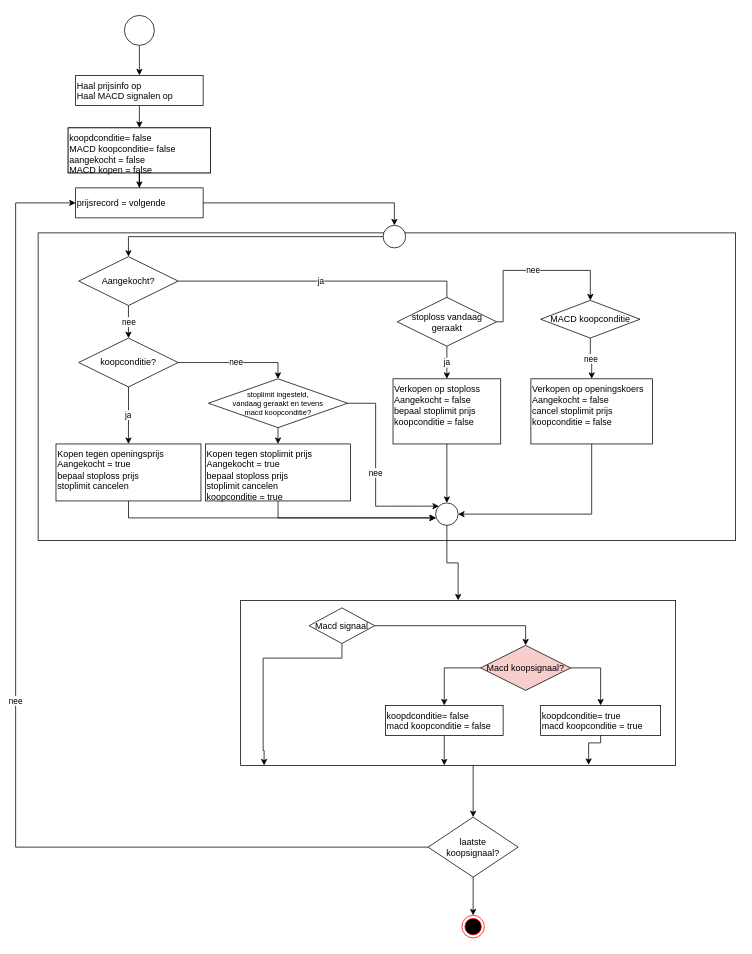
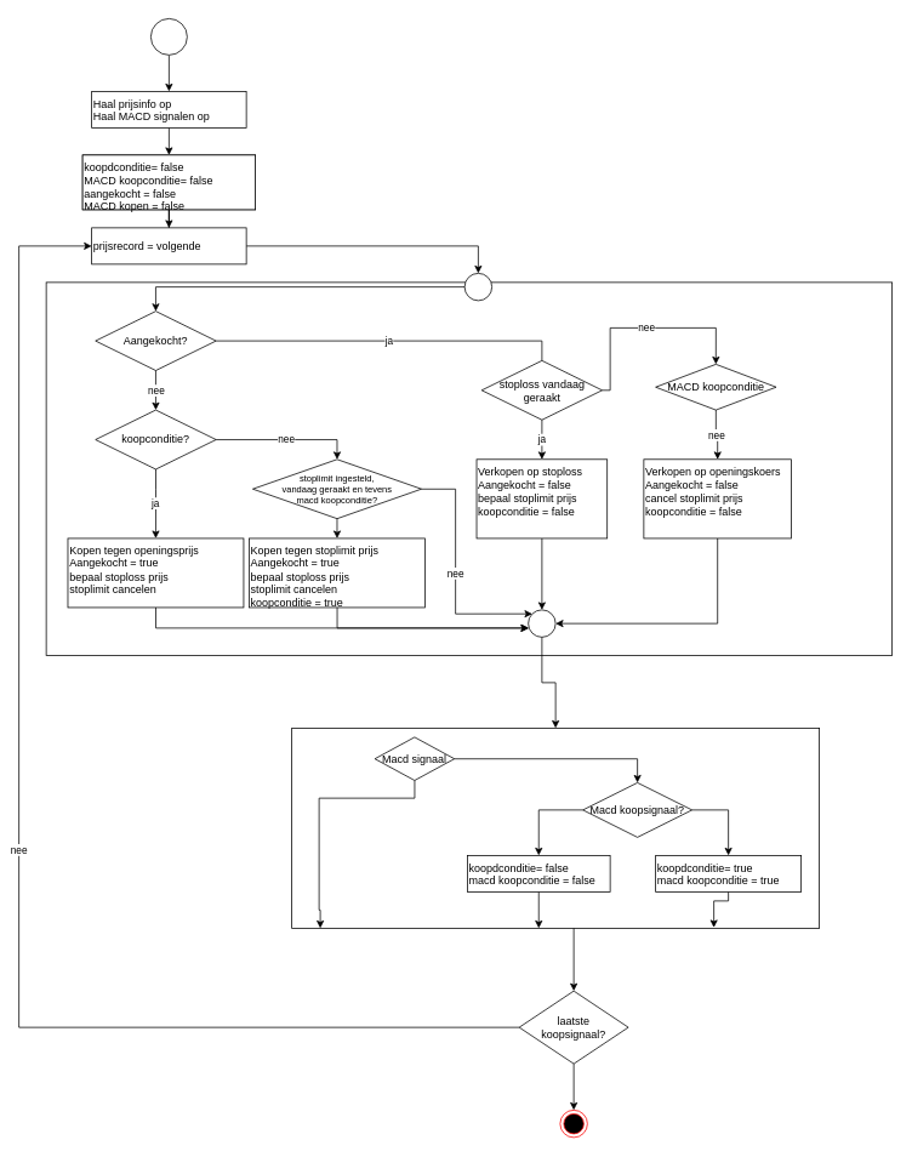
  <mxCell id="0" />
  <mxCell id="1" parent="0" />
  <mxCell id="2" style="edgeStyle=orthogonalEdgeStyle;rounded=0;orthogonalLoop=1;jettySize=auto;html=1;entryX=0.5;entryY=0;entryDx=0;entryDy=0;exitX=0.5;exitY=1;exitDx=0;exitDy=0;" edge="1" parent="1" source="11" target="7"><mxGeometry relative="1" as="geometry"><mxPoint x="185" y="110" as="sourcePoint" /></mxGeometry></mxCell>
  <mxCell id="3" value="nee" style="edgeStyle=orthogonalEdgeStyle;rounded=0;orthogonalLoop=1;jettySize=auto;html=1;exitX=0;exitY=0.5;exitDx=0;exitDy=0;entryX=0;entryY=0.5;entryDx=0;entryDy=0;" edge="1" parent="1" source="5" target="9"><mxGeometry relative="1" as="geometry"><Array as="points"><mxPoint x="20" y="1129" /><mxPoint x="20" y="270" /></Array></mxGeometry></mxCell>
  <mxCell id="4" style="edgeStyle=orthogonalEdgeStyle;rounded=0;orthogonalLoop=1;jettySize=auto;html=1;entryX=0.5;entryY=0;entryDx=0;entryDy=0;fontColor=#000000;" edge="1" parent="1" source="5" target="10"><mxGeometry relative="1" as="geometry" /></mxCell>
  <mxCell id="5" value="&lt;div&gt;laatste &lt;br&gt;&lt;/div&gt;&lt;div&gt;koopsignaal?&lt;/div&gt;" style="rhombus;whiteSpace=wrap;html=1;" vertex="1" parent="1"><mxGeometry x="570" y="1089" width="120" height="80" as="geometry" /></mxCell>
  <mxCell id="6" style="edgeStyle=orthogonalEdgeStyle;rounded=0;orthogonalLoop=1;jettySize=auto;html=1;entryX=0.5;entryY=0;entryDx=0;entryDy=0;" edge="1" parent="1" source="7" target="9"><mxGeometry relative="1" as="geometry" /></mxCell>
  <mxCell id="7" value="&lt;div&gt;aankoopconditie = false&lt;/div&gt;&lt;div&gt;MACD_aankoopconditie = false&lt;/div&gt;&lt;div&gt;aangekocht = false&lt;br&gt;&lt;/div&gt;" style="rounded=0;whiteSpace=wrap;html=1;align=left;verticalAlign=top;" vertex="1" parent="1"><mxGeometry x="90" y="170" width="190" height="60" as="geometry" /></mxCell>
  <mxCell id="8" style="edgeStyle=orthogonalEdgeStyle;rounded=0;orthogonalLoop=1;jettySize=auto;html=1;entryX=0.5;entryY=0;entryDx=0;entryDy=0;fontColor=#000000;" edge="1" parent="1" source="9" target="54"><mxGeometry relative="1" as="geometry" /></mxCell>
  <mxCell id="9" value="prijsrecord = volgende" style="rounded=0;whiteSpace=wrap;html=1;align=left;" vertex="1" parent="1"><mxGeometry x="100" y="250" width="170" height="40" as="geometry" /></mxCell>
  <mxCell id="10" value="" style="ellipse;html=1;shape=endState;fillColor=#000000;strokeColor=#ff0000;labelBackgroundColor=none;fontColor=#000000;align=left;" vertex="1" parent="1"><mxGeometry x="615" y="1220" width="30" height="30" as="geometry" /></mxCell>
  <mxCell id="11" value="&lt;div&gt;Haal prijsinfo op&lt;/div&gt;&lt;div&gt;Haal MACD signalen op&lt;br&gt;&lt;/div&gt;" style="rounded=0;whiteSpace=wrap;html=1;align=left;verticalAlign=top;" vertex="1" parent="1"><mxGeometry x="100" y="100" width="170" height="40" as="geometry" /></mxCell>
  <mxCell id="12" value="&lt;div&gt;koopdconditie= false&lt;/div&gt;&lt;div&gt;MACD koopconditie= false&lt;/div&gt;&lt;div&gt;aangekocht = false&lt;/div&gt;&lt;div&gt;MACD kopen = false&lt;br&gt;&lt;/div&gt;" style="rounded=0;whiteSpace=wrap;html=1;align=left;verticalAlign=top;" vertex="1" parent="1"><mxGeometry x="90" y="170" width="190" height="60" as="geometry" /></mxCell>
  <mxCell id="13" value="" style="group" vertex="1" connectable="0" parent="1"><mxGeometry x="320" y="800" width="620" height="280" as="geometry" /></mxCell>
  <mxCell id="14" value="" style="rounded=0;whiteSpace=wrap;html=1;labelBackgroundColor=none;fontColor=#000000;align=left;" vertex="1" parent="13"><mxGeometry width="580" height="220" as="geometry" /></mxCell>
  <mxCell id="15" style="edgeStyle=orthogonalEdgeStyle;rounded=0;orthogonalLoop=1;jettySize=auto;html=1;fontColor=#000000;entryX=0.054;entryY=1;entryDx=0;entryDy=0;entryPerimeter=0;" edge="1" parent="13" source="16" target="14"><mxGeometry relative="1" as="geometry"><mxPoint x="30" y="190" as="targetPoint" /><Array as="points"><mxPoint x="135" y="77" /><mxPoint x="30" y="77" /><mxPoint x="30" y="200" /><mxPoint x="31" y="200" /></Array></mxGeometry></mxCell>
  <mxCell id="16" value="Macd signaal" style="rhombus;whiteSpace=wrap;html=1;direction=south;" vertex="1" parent="13"><mxGeometry x="91.25" y="10" width="87.5" height="47.5" as="geometry" /></mxCell>
  <mxCell id="17" style="edgeStyle=orthogonalEdgeStyle;rounded=0;orthogonalLoop=1;jettySize=auto;html=1;entryX=0.8;entryY=0.997;entryDx=0;entryDy=0;entryPerimeter=0;fontColor=#000000;" edge="1" parent="13" source="18" target="14"><mxGeometry relative="1" as="geometry"><Array as="points"><mxPoint x="480" y="190" /><mxPoint x="464" y="190" /></Array></mxGeometry></mxCell>
  <mxCell id="18" value="&lt;div&gt;koopdconditie= true&lt;/div&gt;&lt;div&gt;macd koopconditie = true&lt;br&gt;&lt;/div&gt;" style="rounded=0;whiteSpace=wrap;html=1;align=left;verticalAlign=top;" vertex="1" parent="13"><mxGeometry x="400" y="140" width="160" height="40" as="geometry" /></mxCell>
- <mxCell id="19" value="Macd koopsignaal?" style="rhombus;whiteSpace=wrap;html=1;fillColor=#f8cecc;" vertex="1" parent="13"><mxGeometry x="320" y="60" width="120" height="60" as="geometry" /></mxCell>
+ <mxCell id="19" value="Macd koopsignaal?" style="rhombus;whiteSpace=wrap;html=1;" vertex="1" parent="13"><mxGeometry x="320" y="60" width="120" height="60" as="geometry" /></mxCell>
  <mxCell id="20" style="edgeStyle=orthogonalEdgeStyle;rounded=0;orthogonalLoop=1;jettySize=auto;html=1;entryX=0.5;entryY=0;entryDx=0;entryDy=0;fontColor=#000000;" edge="1" parent="13" source="16" target="19"><mxGeometry relative="1" as="geometry" /></mxCell>
  <mxCell id="21" style="edgeStyle=orthogonalEdgeStyle;rounded=0;orthogonalLoop=1;jettySize=auto;html=1;entryX=0.5;entryY=0;entryDx=0;entryDy=0;fontColor=#000000;exitX=1;exitY=0.5;exitDx=0;exitDy=0;" edge="1" parent="13" source="19" target="18"><mxGeometry relative="1" as="geometry" /></mxCell>
  <mxCell id="22" style="edgeStyle=orthogonalEdgeStyle;rounded=0;orthogonalLoop=1;jettySize=auto;html=1;fontColor=#000000;exitX=0.5;exitY=1;exitDx=0;exitDy=0;" edge="1" parent="13" source="23" target="14"><mxGeometry relative="1" as="geometry"><Array as="points"><mxPoint x="271" y="200" /><mxPoint x="290" y="200" /></Array></mxGeometry></mxCell>
  <mxCell id="23" value="&lt;div&gt;koopdconditie= false&lt;/div&gt;&lt;div&gt;macd koopconditie = false&lt;br&gt;&lt;/div&gt;" style="rounded=0;whiteSpace=wrap;html=1;align=left;verticalAlign=top;" vertex="1" parent="13"><mxGeometry x="193" y="140" width="157" height="40" as="geometry" /></mxCell>
  <mxCell id="24" style="edgeStyle=orthogonalEdgeStyle;rounded=0;orthogonalLoop=1;jettySize=auto;html=1;fontColor=#000000;exitX=0;exitY=0.5;exitDx=0;exitDy=0;" edge="1" parent="13" source="19" target="23"><mxGeometry relative="1" as="geometry" /></mxCell>
  <mxCell id="25" value="" style="group" vertex="1" connectable="0" parent="1"><mxGeometry x="60" y="320" width="920" height="400" as="geometry" /></mxCell>
  <mxCell id="26" value="" style="rounded=0;whiteSpace=wrap;html=1;labelBackgroundColor=none;fontColor=#000000;align=left;" vertex="1" parent="25"><mxGeometry x="-10" y="-10" width="930" height="410" as="geometry" /></mxCell>
  <mxCell id="27" value="Aangekocht?" style="rhombus;whiteSpace=wrap;html=1;" vertex="1" parent="25"><mxGeometry x="44.179" y="21.714" width="132.537" height="65.143" as="geometry" /></mxCell>
  <mxCell id="28" value="nee" style="edgeStyle=orthogonalEdgeStyle;rounded=0;orthogonalLoop=1;jettySize=auto;html=1;fontColor=#000000;exitX=0.5;exitY=1;exitDx=0;exitDy=0;" edge="1" parent="25" source="27" target="29"><mxGeometry relative="1" as="geometry" /></mxCell>
  <mxCell id="29" value="koopconditie?" style="rhombus;whiteSpace=wrap;html=1;" vertex="1" parent="25"><mxGeometry x="44.179" y="130.286" width="132.537" height="65.143" as="geometry" /></mxCell>
  <mxCell id="30" style="edgeStyle=orthogonalEdgeStyle;rounded=0;orthogonalLoop=1;jettySize=auto;html=1;fontColor=#000000;" edge="1" parent="25" source="31" target="49"><mxGeometry relative="1" as="geometry"><Array as="points"><mxPoint x="110" y="370" /></Array></mxGeometry></mxCell>
  <mxCell id="31" value="&lt;div&gt;Kopen tegen openingsprijs&lt;br&gt;&lt;/div&gt;&lt;div&gt;Aangekocht = true&lt;/div&gt;&lt;div&gt;bepaal stoploss prijs&lt;/div&gt;&lt;div&gt;stoplimit cancelen&lt;/div&gt;" style="rounded=0;whiteSpace=wrap;html=1;align=left;verticalAlign=top;" vertex="1" parent="25"><mxGeometry x="13.806" y="271.429" width="193.284" height="76" as="geometry" /></mxCell>
  <mxCell id="32" value="ja" style="edgeStyle=orthogonalEdgeStyle;rounded=0;orthogonalLoop=1;jettySize=auto;html=1;entryX=0.5;entryY=0;entryDx=0;entryDy=0;fontColor=#000000;" edge="1" parent="25" source="29" target="31"><mxGeometry x="55.224" y="141.143" as="geometry"><mxPoint x="468.299" y="401.714" as="targetPoint" /><Array as="points"><mxPoint x="110.448" y="217.143" /><mxPoint x="110.448" y="217.143" /></Array></mxGeometry></mxCell>
  <mxCell id="33" value="nee" style="edgeStyle=orthogonalEdgeStyle;rounded=0;orthogonalLoop=1;jettySize=auto;html=1;entryX=0.5;entryY=0;entryDx=0;entryDy=0;fontColor=#000000;" edge="1" parent="25" source="34" target="46"><mxGeometry relative="1" as="geometry"><Array as="points"><mxPoint x="610" y="109" /><mxPoint x="610" y="40" /><mxPoint x="726" y="40" /></Array></mxGeometry></mxCell>
  <mxCell id="34" value="&lt;div&gt;stoploss vandaag&lt;/div&gt;&lt;div&gt;geraakt&lt;br&gt;&lt;/div&gt;" style="rhombus;whiteSpace=wrap;html=1;" vertex="1" parent="25"><mxGeometry x="468.727" y="76" width="132.537" height="65.143" as="geometry" /></mxCell>
  <mxCell id="35" value="ja" style="edgeStyle=orthogonalEdgeStyle;rounded=0;orthogonalLoop=1;jettySize=auto;html=1;entryX=0.5;entryY=0;entryDx=0;entryDy=0;fontColor=#000000;endArrow=none;" edge="1" parent="25" source="27" target="34"><mxGeometry relative="1" as="geometry" /></mxCell>
  <mxCell id="36" style="edgeStyle=orthogonalEdgeStyle;rounded=0;orthogonalLoop=1;jettySize=auto;html=1;entryX=0.5;entryY=0;entryDx=0;entryDy=0;fontColor=#000000;" edge="1" parent="25" source="37" target="49"><mxGeometry relative="1" as="geometry" /></mxCell>
  <mxCell id="37" value="&lt;div&gt;Verkopen op stoploss&lt;br&gt;&lt;/div&gt;&lt;div&gt;Aangekocht = false&lt;/div&gt;&lt;div&gt;bepaal stoplimit prijs&lt;/div&gt;&lt;div&gt;koopconditie = false&lt;br&gt;&lt;/div&gt;" style="rounded=0;whiteSpace=wrap;html=1;align=left;verticalAlign=top;" vertex="1" parent="25"><mxGeometry x="463.204" y="184.571" width="143.582" height="86.857" as="geometry" /></mxCell>
  <mxCell id="38" value="ja" style="edgeStyle=orthogonalEdgeStyle;rounded=0;orthogonalLoop=1;jettySize=auto;html=1;fontColor=#000000;" edge="1" parent="25" source="34" target="37"><mxGeometry relative="1" as="geometry" /></mxCell>
  <mxCell id="39" value="nee" style="edgeStyle=orthogonalEdgeStyle;rounded=0;orthogonalLoop=1;jettySize=auto;html=1;entryX=0;entryY=0;entryDx=0;entryDy=0;fontColor=#000000;" edge="1" parent="25" source="40" target="49"><mxGeometry relative="1" as="geometry"><Array as="points"><mxPoint x="440" y="217" /><mxPoint x="440" y="354" /></Array></mxGeometry></mxCell>
  <mxCell id="40" value="&lt;div style=&quot;font-size: 10px&quot;&gt;&lt;font style=&quot;font-size: 10px&quot;&gt;stoplimit ingesteld, &lt;br&gt;&lt;/font&gt;&lt;/div&gt;&lt;div style=&quot;font-size: 10px&quot;&gt;&lt;font style=&quot;font-size: 10px&quot;&gt;vandaag geraakt en tevens&lt;br&gt;&lt;/font&gt;&lt;/div&gt;&lt;div style=&quot;font-size: 10px&quot;&gt;&lt;font style=&quot;font-size: 10px&quot;&gt;macd koopconditie?&lt;/font&gt;&lt;/div&gt;" style="rhombus;whiteSpace=wrap;html=1;" vertex="1" parent="25"><mxGeometry x="217.05" y="184.571" width="185.52" height="65.143" as="geometry" /></mxCell>
  <mxCell id="41" value="nee" style="edgeStyle=orthogonalEdgeStyle;rounded=0;orthogonalLoop=1;jettySize=auto;html=1;entryX=0.5;entryY=0;entryDx=0;entryDy=0;fontColor=#000000;" edge="1" parent="25" source="29" target="40"><mxGeometry relative="1" as="geometry" /></mxCell>
  <mxCell id="42" style="edgeStyle=orthogonalEdgeStyle;rounded=0;orthogonalLoop=1;jettySize=auto;html=1;fontColor=#000000;" edge="1" parent="25" source="43"><mxGeometry relative="1" as="geometry"><mxPoint x="520" y="370" as="targetPoint" /><Array as="points"><mxPoint x="310" y="370" /></Array></mxGeometry></mxCell>
  <mxCell id="43" value="&lt;div&gt;Kopen tegen stoplimit prijs&lt;br&gt;&lt;/div&gt;&lt;div&gt;Aangekocht = true&lt;/div&gt;&lt;div&gt;bepaal stoploss prijs&lt;/div&gt;&lt;div&gt;stoplimit cancelen&lt;/div&gt;&lt;div&gt;koopconditie = true&lt;br&gt;&lt;/div&gt;" style="rounded=0;whiteSpace=wrap;html=1;align=left;verticalAlign=top;" vertex="1" parent="25"><mxGeometry x="213.164" y="271.429" width="193.284" height="76" as="geometry" /></mxCell>
  <mxCell id="44" value="" style="edgeStyle=orthogonalEdgeStyle;rounded=0;orthogonalLoop=1;jettySize=auto;html=1;fontColor=#000000;exitX=0.5;exitY=1;exitDx=0;exitDy=0;entryX=0.5;entryY=0;entryDx=0;entryDy=0;" edge="1" parent="25" source="40" target="43"><mxGeometry relative="1" as="geometry" /></mxCell>
  <mxCell id="45" value="nee" style="edgeStyle=orthogonalEdgeStyle;rounded=0;orthogonalLoop=1;jettySize=auto;html=1;entryX=0.5;entryY=0;entryDx=0;entryDy=0;fontColor=#000000;" edge="1" parent="25" source="46" target="48"><mxGeometry relative="1" as="geometry" /></mxCell>
  <mxCell id="46" value="MACD koopconditie" style="rhombus;whiteSpace=wrap;html=1;" vertex="1" parent="25"><mxGeometry x="660" y="80" width="132.54" height="50.29" as="geometry" /></mxCell>
  <mxCell id="47" style="edgeStyle=orthogonalEdgeStyle;rounded=0;orthogonalLoop=1;jettySize=auto;html=1;entryX=1;entryY=0.5;entryDx=0;entryDy=0;fontColor=#000000;" edge="1" parent="25" source="48" target="49"><mxGeometry relative="1" as="geometry"><Array as="points"><mxPoint x="728" y="365" /></Array></mxGeometry></mxCell>
  <mxCell id="48" value="&lt;div&gt;Verkopen op openingskoers&lt;br&gt;&lt;/div&gt;&lt;div&gt;Aangekocht = false&lt;/div&gt;&lt;div&gt;cancel stoplimit prijs&lt;/div&gt;&lt;div&gt;koopconditie = false&lt;br&gt;&lt;/div&gt;" style="rounded=0;whiteSpace=wrap;html=1;align=left;verticalAlign=top;" vertex="1" parent="25"><mxGeometry x="647" y="184.569" width="162.24" height="86.857" as="geometry" /></mxCell>
  <mxCell id="49" value="" style="ellipse;whiteSpace=wrap;html=1;aspect=fixed;labelBackgroundColor=none;fontColor=#000000;align=left;" vertex="1" parent="25"><mxGeometry x="520" y="350" width="30" height="30" as="geometry" /></mxCell>
  <mxCell id="50" style="edgeStyle=orthogonalEdgeStyle;rounded=0;orthogonalLoop=1;jettySize=auto;html=1;entryX=0.5;entryY=0;entryDx=0;entryDy=0;fontColor=#000000;" edge="1" parent="1" source="49" target="14"><mxGeometry relative="1" as="geometry" /></mxCell>
  <mxCell id="51" style="edgeStyle=orthogonalEdgeStyle;rounded=0;orthogonalLoop=1;jettySize=auto;html=1;entryX=0.5;entryY=0;entryDx=0;entryDy=0;fontColor=#000000;" edge="1" parent="1" source="14" target="5"><mxGeometry relative="1" as="geometry"><Array as="points"><mxPoint x="630" y="1089" /></Array></mxGeometry></mxCell>
  <mxCell id="52" style="edgeStyle=orthogonalEdgeStyle;rounded=0;orthogonalLoop=1;jettySize=auto;html=1;entryX=0.5;entryY=0;entryDx=0;entryDy=0;fontColor=#000000;" edge="1" parent="1" source="53" target="11"><mxGeometry relative="1" as="geometry" /></mxCell>
  <mxCell id="53" value="" style="ellipse;whiteSpace=wrap;html=1;aspect=fixed;labelBackgroundColor=none;fontColor=#000000;align=left;" vertex="1" parent="1"><mxGeometry x="165" y="20" width="40" height="40" as="geometry" /></mxCell>
  <mxCell id="54" value="" style="ellipse;whiteSpace=wrap;html=1;aspect=fixed;labelBackgroundColor=none;fontColor=#000000;align=left;" vertex="1" parent="1"><mxGeometry x="510" y="300" width="30" height="30" as="geometry" /></mxCell>
  <mxCell id="55" style="edgeStyle=orthogonalEdgeStyle;rounded=0;orthogonalLoop=1;jettySize=auto;html=1;entryX=0.5;entryY=0;entryDx=0;entryDy=0;fontColor=#000000;" edge="1" parent="1" source="54" target="27"><mxGeometry relative="1" as="geometry" /></mxCell>
